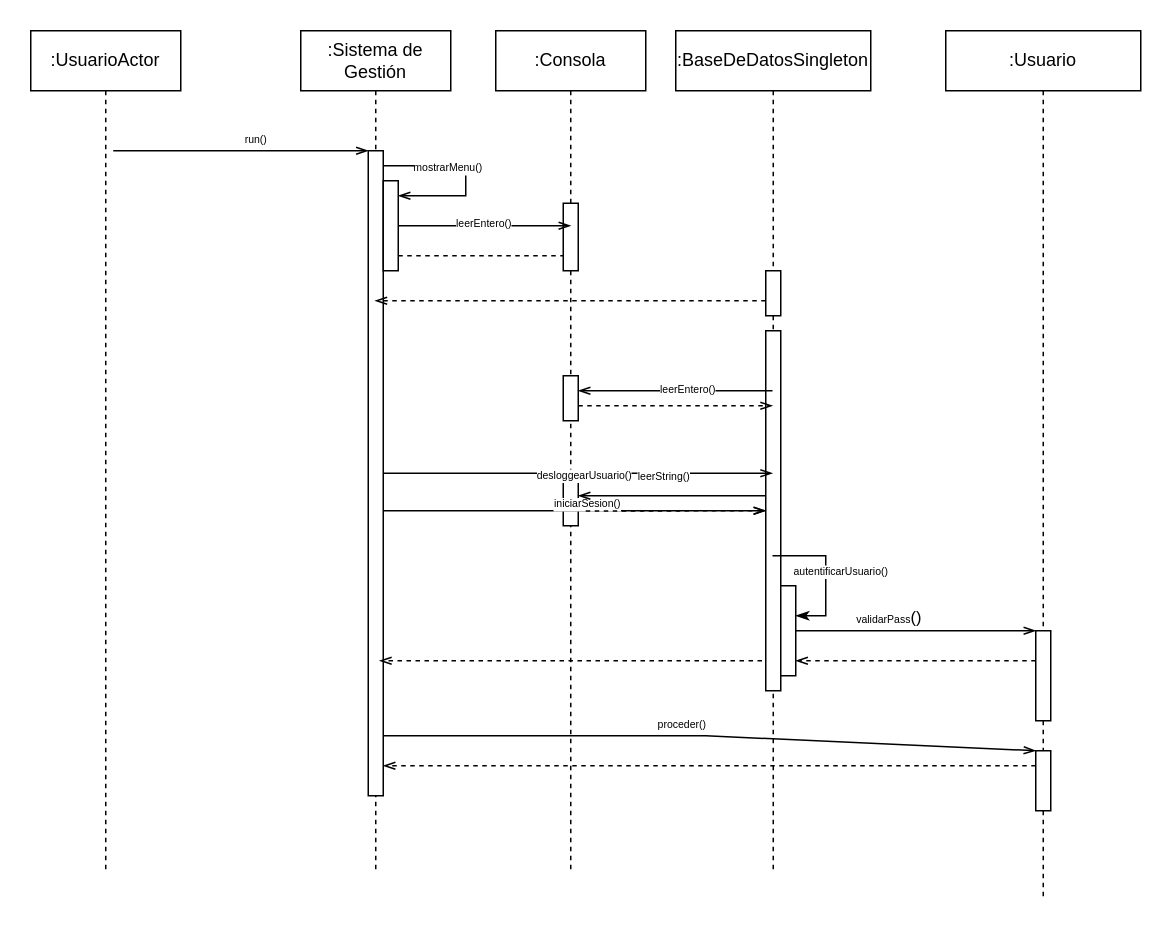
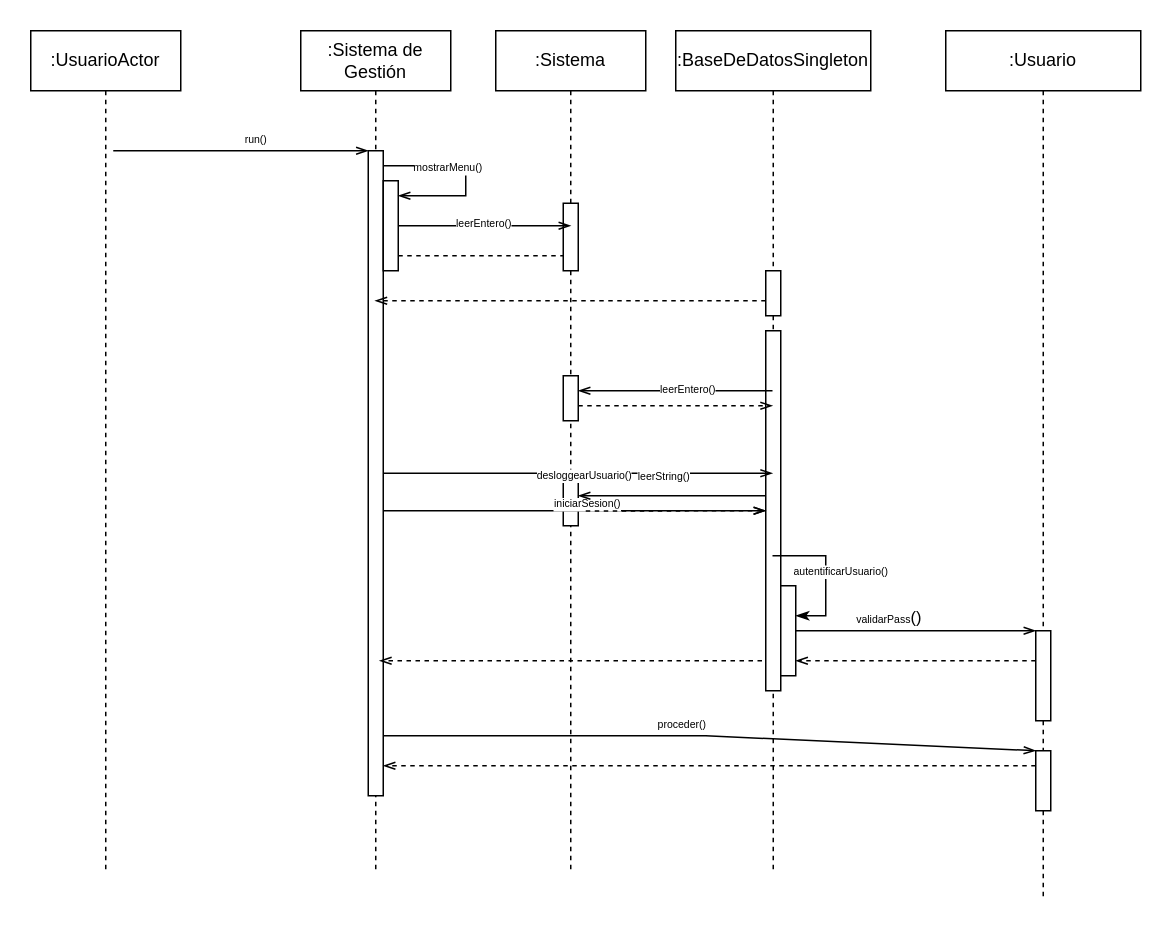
  <mxCell id="0" />
  <mxCell id="1" parent="0" />
  <mxCell id="2" value=":UsuarioActor" style="shape=umlLifeline;perimeter=lifelinePerimeter;whiteSpace=wrap;html=1;container=0;dropTarget=0;collapsible=0;recursiveResize=0;outlineConnect=0;portConstraint=eastwest;newEdgeStyle={&quot;edgeStyle&quot;:&quot;elbowEdgeStyle&quot;,&quot;elbow&quot;:&quot;vertical&quot;,&quot;curved&quot;:0,&quot;rounded&quot;:0};" parent="1" vertex="1"><mxGeometry x="20" y="20" width="100" height="560" as="geometry" /></mxCell>
  <mxCell id="3" value=":Sistema de Gestión" style="shape=umlLifeline;perimeter=lifelinePerimeter;whiteSpace=wrap;html=1;container=0;dropTarget=0;collapsible=0;recursiveResize=0;outlineConnect=0;portConstraint=eastwest;newEdgeStyle={&quot;edgeStyle&quot;:&quot;elbowEdgeStyle&quot;,&quot;elbow&quot;:&quot;vertical&quot;,&quot;curved&quot;:0,&quot;rounded&quot;:0};" parent="1" vertex="1"><mxGeometry x="200" y="20" width="100" height="560" as="geometry" /></mxCell>
  <mxCell id="4" value="" style="html=1;points=[];perimeter=orthogonalPerimeter;outlineConnect=0;targetShapes=umlLifeline;portConstraint=eastwest;newEdgeStyle={&quot;edgeStyle&quot;:&quot;elbowEdgeStyle&quot;,&quot;elbow&quot;:&quot;vertical&quot;,&quot;curved&quot;:0,&quot;rounded&quot;:0};" parent="3" vertex="1"><mxGeometry x="45" y="80" width="10" height="430" as="geometry" /></mxCell>
  <mxCell id="5" value="" style="html=1;points=[];perimeter=orthogonalPerimeter;outlineConnect=0;targetShapes=umlLifeline;portConstraint=eastwest;newEdgeStyle={&quot;edgeStyle&quot;:&quot;elbowEdgeStyle&quot;,&quot;elbow&quot;:&quot;vertical&quot;,&quot;curved&quot;:0,&quot;rounded&quot;:0};" vertex="1" parent="3"><mxGeometry x="55" y="100" width="10" height="60" as="geometry" /></mxCell>
  <mxCell id="6" value="" style="endArrow=openThin;html=1;rounded=0;endFill=0;" edge="1" parent="3" source="4" target="5"><mxGeometry width="50" height="50" relative="1" as="geometry"><mxPoint x="120" y="210" as="sourcePoint" /><mxPoint x="170" y="160" as="targetPoint" /><Array as="points"><mxPoint x="110" y="90" /><mxPoint x="110" y="110" /></Array></mxGeometry></mxCell>
  <mxCell id="7" value="mostrarMenu()" style="edgeLabel;html=1;align=center;verticalAlign=middle;resizable=0;points=[];fontSize=7;" vertex="1" connectable="0" parent="6"><mxGeometry x="-0.303" y="-1" relative="1" as="geometry"><mxPoint as="offset" /></mxGeometry></mxCell>
  <mxCell id="8" value="&lt;font style=&quot;font-size: 7px;&quot;&gt;run()&lt;/font&gt;" style="html=1;verticalAlign=bottom;endArrow=openThin;edgeStyle=elbowEdgeStyle;elbow=vertical;curved=0;rounded=0;endFill=0;" parent="1" target="4" edge="1"><mxGeometry x="0.118" relative="1" as="geometry"><mxPoint x="75" y="100" as="sourcePoint" /><Array as="points"><mxPoint x="160" y="100" /></Array><mxPoint as="offset" /></mxGeometry></mxCell>
- <mxCell id="9" value=":Consola" style="shape=umlLifeline;perimeter=lifelinePerimeter;whiteSpace=wrap;html=1;container=0;dropTarget=0;collapsible=0;recursiveResize=0;outlineConnect=0;portConstraint=eastwest;newEdgeStyle={&quot;edgeStyle&quot;:&quot;elbowEdgeStyle&quot;,&quot;elbow&quot;:&quot;vertical&quot;,&quot;curved&quot;:0,&quot;rounded&quot;:0};" vertex="1" parent="1"><mxGeometry x="330" y="20" width="100" height="560" as="geometry" /></mxCell>
+ <mxCell id="9" value=":Sistema" style="shape=umlLifeline;perimeter=lifelinePerimeter;whiteSpace=wrap;html=1;container=0;dropTarget=0;collapsible=0;recursiveResize=0;outlineConnect=0;portConstraint=eastwest;newEdgeStyle={&quot;edgeStyle&quot;:&quot;elbowEdgeStyle&quot;,&quot;elbow&quot;:&quot;vertical&quot;,&quot;curved&quot;:0,&quot;rounded&quot;:0};" vertex="1" parent="1"><mxGeometry x="330" y="20" width="100" height="560" as="geometry" /></mxCell>
  <mxCell id="10" value="" style="html=1;points=[];perimeter=orthogonalPerimeter;outlineConnect=0;targetShapes=umlLifeline;portConstraint=eastwest;newEdgeStyle={&quot;edgeStyle&quot;:&quot;elbowEdgeStyle&quot;,&quot;elbow&quot;:&quot;vertical&quot;,&quot;curved&quot;:0,&quot;rounded&quot;:0};" vertex="1" parent="9"><mxGeometry x="45" y="115" width="10" height="45" as="geometry" /></mxCell>
  <mxCell id="11" value="" style="html=1;points=[];perimeter=orthogonalPerimeter;outlineConnect=0;targetShapes=umlLifeline;portConstraint=eastwest;newEdgeStyle={&quot;edgeStyle&quot;:&quot;elbowEdgeStyle&quot;,&quot;elbow&quot;:&quot;vertical&quot;,&quot;curved&quot;:0,&quot;rounded&quot;:0};" vertex="1" parent="9"><mxGeometry x="45" y="230" width="10" height="30" as="geometry" /></mxCell>
  <mxCell id="12" value="" style="html=1;points=[];perimeter=orthogonalPerimeter;outlineConnect=0;targetShapes=umlLifeline;portConstraint=eastwest;newEdgeStyle={&quot;edgeStyle&quot;:&quot;elbowEdgeStyle&quot;,&quot;elbow&quot;:&quot;vertical&quot;,&quot;curved&quot;:0,&quot;rounded&quot;:0};" vertex="1" parent="9"><mxGeometry x="45" y="300" width="10" height="30" as="geometry" /></mxCell>
  <mxCell id="13" value=":BaseDeDatosSingleton" style="shape=umlLifeline;perimeter=lifelinePerimeter;whiteSpace=wrap;html=1;container=0;dropTarget=0;collapsible=0;recursiveResize=0;outlineConnect=0;portConstraint=eastwest;newEdgeStyle={&quot;edgeStyle&quot;:&quot;elbowEdgeStyle&quot;,&quot;elbow&quot;:&quot;vertical&quot;,&quot;curved&quot;:0,&quot;rounded&quot;:0};" vertex="1" parent="1"><mxGeometry x="450" y="20" width="130" height="560" as="geometry" /></mxCell>
  <mxCell id="14" value="" style="html=1;points=[];perimeter=orthogonalPerimeter;outlineConnect=0;targetShapes=umlLifeline;portConstraint=eastwest;newEdgeStyle={&quot;edgeStyle&quot;:&quot;elbowEdgeStyle&quot;,&quot;elbow&quot;:&quot;vertical&quot;,&quot;curved&quot;:0,&quot;rounded&quot;:0};" vertex="1" parent="13"><mxGeometry x="60" y="160" width="10" height="30" as="geometry" /></mxCell>
  <mxCell id="15" value="" style="html=1;points=[];perimeter=orthogonalPerimeter;outlineConnect=0;targetShapes=umlLifeline;portConstraint=eastwest;newEdgeStyle={&quot;edgeStyle&quot;:&quot;elbowEdgeStyle&quot;,&quot;elbow&quot;:&quot;vertical&quot;,&quot;curved&quot;:0,&quot;rounded&quot;:0};" vertex="1" parent="13"><mxGeometry x="60" y="200" width="10" height="240" as="geometry" /></mxCell>
  <mxCell id="16" value="" style="html=1;points=[];perimeter=orthogonalPerimeter;outlineConnect=0;targetShapes=umlLifeline;portConstraint=eastwest;newEdgeStyle={&quot;edgeStyle&quot;:&quot;elbowEdgeStyle&quot;,&quot;elbow&quot;:&quot;vertical&quot;,&quot;curved&quot;:0,&quot;rounded&quot;:0};" vertex="1" parent="13"><mxGeometry x="70" y="370" width="10" height="60" as="geometry" /></mxCell>
  <mxCell id="17" value="" style="endArrow=classicThin;html=1;rounded=0;endFill=1;" edge="1" parent="13" source="13" target="16"><mxGeometry width="50" height="50" relative="1" as="geometry"><mxPoint x="-50" y="410" as="sourcePoint" /><mxPoint y="360" as="targetPoint" /><Array as="points"><mxPoint x="80" y="350" /><mxPoint x="100" y="350" /><mxPoint x="100" y="390" /></Array></mxGeometry></mxCell>
  <mxCell id="18" value="autentificarUsuario()" style="edgeLabel;html=1;align=center;verticalAlign=middle;resizable=0;points=[];fontSize=7;" vertex="1" connectable="0" parent="17"><mxGeometry x="-0.455" y="1" relative="1" as="geometry"><mxPoint x="19" y="11" as="offset" /></mxGeometry></mxCell>
  <mxCell id="19" value=":Usuario" style="shape=umlLifeline;perimeter=lifelinePerimeter;whiteSpace=wrap;html=1;container=0;dropTarget=0;collapsible=0;recursiveResize=0;outlineConnect=0;portConstraint=eastwest;newEdgeStyle={&quot;edgeStyle&quot;:&quot;elbowEdgeStyle&quot;,&quot;elbow&quot;:&quot;vertical&quot;,&quot;curved&quot;:0,&quot;rounded&quot;:0};" vertex="1" parent="1"><mxGeometry x="630" y="20" width="130" height="580" as="geometry" /></mxCell>
  <mxCell id="20" value="" style="html=1;points=[];perimeter=orthogonalPerimeter;outlineConnect=0;targetShapes=umlLifeline;portConstraint=eastwest;newEdgeStyle={&quot;edgeStyle&quot;:&quot;elbowEdgeStyle&quot;,&quot;elbow&quot;:&quot;vertical&quot;,&quot;curved&quot;:0,&quot;rounded&quot;:0};" vertex="1" parent="19"><mxGeometry x="60" y="400" width="10" height="60" as="geometry" /></mxCell>
  <mxCell id="21" value="" style="html=1;points=[];perimeter=orthogonalPerimeter;outlineConnect=0;targetShapes=umlLifeline;portConstraint=eastwest;newEdgeStyle={&quot;edgeStyle&quot;:&quot;elbowEdgeStyle&quot;,&quot;elbow&quot;:&quot;vertical&quot;,&quot;curved&quot;:0,&quot;rounded&quot;:0};" vertex="1" parent="19"><mxGeometry x="60" y="480" width="10" height="40" as="geometry" /></mxCell>
  <mxCell id="22" style="edgeStyle=elbowEdgeStyle;rounded=0;orthogonalLoop=1;jettySize=auto;html=1;elbow=vertical;curved=0;endArrow=openThin;endFill=0;entryX=0.5;entryY=0.333;entryDx=0;entryDy=0;entryPerimeter=0;" edge="1" parent="1" source="5" target="10"><mxGeometry relative="1" as="geometry"><mxPoint x="370" y="150" as="targetPoint" /></mxGeometry></mxCell>
  <mxCell id="23" value="leerEntero()" style="edgeLabel;html=1;align=center;verticalAlign=middle;resizable=0;points=[];fontSize=7;" vertex="1" connectable="0" parent="22"><mxGeometry x="-0.025" y="2" relative="1" as="geometry"><mxPoint as="offset" /></mxGeometry></mxCell>
  <mxCell id="24" value="" style="endArrow=none;dashed=1;html=1;rounded=0;" edge="1" parent="1" source="5" target="10"><mxGeometry width="50" height="50" relative="1" as="geometry"><mxPoint x="320" y="230" as="sourcePoint" /><mxPoint x="370" y="180" as="targetPoint" /><Array as="points"><mxPoint x="320" y="170" /></Array></mxGeometry></mxCell>
  <mxCell id="25" style="edgeStyle=elbowEdgeStyle;rounded=0;orthogonalLoop=1;jettySize=auto;html=1;elbow=vertical;curved=0;endArrow=openThin;endFill=0;" edge="1" parent="1" source="4" target="13"><mxGeometry relative="1" as="geometry" /></mxCell>
  <mxCell id="26" value="desloggearUsuario()" style="edgeLabel;html=1;align=center;verticalAlign=middle;resizable=0;points=[];fontSize=7;" vertex="1" connectable="0" parent="25"><mxGeometry x="0.027" y="-1" relative="1" as="geometry"><mxPoint as="offset" /></mxGeometry></mxCell>
  <mxCell id="27" value="" style="endArrow=openThin;html=1;rounded=0;dashed=1;endFill=0;" edge="1" parent="1" source="14" target="3"><mxGeometry width="50" height="50" relative="1" as="geometry"><mxPoint x="320" y="230" as="sourcePoint" /><mxPoint x="370" y="180" as="targetPoint" /><Array as="points"><mxPoint x="380" y="200" /></Array></mxGeometry></mxCell>
  <mxCell id="28" style="edgeStyle=elbowEdgeStyle;rounded=0;orthogonalLoop=1;jettySize=auto;html=1;elbow=vertical;curved=0;endArrow=openThin;endFill=0;" edge="1" parent="1" source="4" target="15"><mxGeometry relative="1" as="geometry" /></mxCell>
  <mxCell id="29" value="iniciarSesion()" style="edgeLabel;html=1;align=center;verticalAlign=middle;resizable=0;points=[];fontSize=7;" vertex="1" connectable="0" parent="28"><mxGeometry x="0.139" relative="1" as="geometry"><mxPoint x="-10" y="-5" as="offset" /></mxGeometry></mxCell>
  <mxCell id="30" value="" style="endArrow=openThin;html=1;rounded=0;endFill=0;" edge="1" parent="1" source="13" target="11"><mxGeometry width="50" height="50" relative="1" as="geometry"><mxPoint x="350" y="310" as="sourcePoint" /><mxPoint x="400" y="260" as="targetPoint" /><Array as="points"><mxPoint x="450" y="260" /></Array></mxGeometry></mxCell>
  <mxCell id="31" value="leerEntero()" style="edgeLabel;html=1;align=center;verticalAlign=middle;resizable=0;points=[];fontSize=7;" vertex="1" connectable="0" parent="30"><mxGeometry x="-0.117" y="-1" relative="1" as="geometry"><mxPoint as="offset" /></mxGeometry></mxCell>
  <mxCell id="32" style="edgeStyle=elbowEdgeStyle;rounded=0;orthogonalLoop=1;jettySize=auto;html=1;elbow=vertical;curved=0;dashed=1;endArrow=openThin;endFill=0;" edge="1" parent="1"><mxGeometry relative="1" as="geometry"><mxPoint x="385" y="269.998" as="sourcePoint" /><mxPoint x="514.5" y="269.998" as="targetPoint" /></mxGeometry></mxCell>
  <mxCell id="33" style="edgeStyle=elbowEdgeStyle;rounded=0;orthogonalLoop=1;jettySize=auto;html=1;elbow=vertical;curved=0;endArrow=openThin;endFill=0;" edge="1" parent="1" source="15" target="12"><mxGeometry relative="1" as="geometry"><Array as="points"><mxPoint x="440" y="330" /></Array></mxGeometry></mxCell>
  <mxCell id="34" value="&lt;font style=&quot;font-size: 7px;&quot;&gt;leerString()&lt;/font&gt;" style="edgeLabel;html=1;align=center;verticalAlign=middle;resizable=0;points=[];" vertex="1" connectable="0" parent="33"><mxGeometry x="0.103" y="-1" relative="1" as="geometry"><mxPoint y="-14" as="offset" /></mxGeometry></mxCell>
  <mxCell id="35" style="edgeStyle=elbowEdgeStyle;rounded=0;orthogonalLoop=1;jettySize=auto;html=1;elbow=vertical;curved=0;endArrow=openThin;endFill=0;dashed=1;" edge="1" parent="1"><mxGeometry relative="1" as="geometry"><mxPoint x="390" y="340.188" as="sourcePoint" /><mxPoint x="510" y="340.19" as="targetPoint" /></mxGeometry></mxCell>
  <mxCell id="36" style="edgeStyle=elbowEdgeStyle;rounded=0;orthogonalLoop=1;jettySize=auto;html=1;elbow=vertical;curved=0;endArrow=openThin;endFill=0;" edge="1" parent="1"><mxGeometry relative="1" as="geometry"><mxPoint x="530" y="419.997" as="sourcePoint" /><mxPoint x="690" y="419.997" as="targetPoint" /></mxGeometry></mxCell>
  <mxCell id="37" value="&lt;font style=&quot;font-size: 7px;&quot;&gt;validarPass&lt;/font&gt;()" style="edgeLabel;html=1;align=center;verticalAlign=middle;resizable=0;points=[];" vertex="1" connectable="0" parent="36"><mxGeometry x="-0.223" y="2" relative="1" as="geometry"><mxPoint y="-8" as="offset" /></mxGeometry></mxCell>
  <mxCell id="38" style="edgeStyle=elbowEdgeStyle;rounded=0;orthogonalLoop=1;jettySize=auto;html=1;elbow=vertical;curved=0;dashed=1;endArrow=openThin;endFill=0;" edge="1" parent="1"><mxGeometry relative="1" as="geometry"><mxPoint x="690" y="439.997" as="sourcePoint" /><mxPoint x="530" y="439.997" as="targetPoint" /></mxGeometry></mxCell>
  <mxCell id="39" value="" style="endArrow=openThin;html=1;rounded=0;endFill=0;dashed=1;" edge="1" parent="1"><mxGeometry width="50" height="50" relative="1" as="geometry"><mxPoint x="507.5" y="440" as="sourcePoint" /><mxPoint x="252.5" y="440" as="targetPoint" /></mxGeometry></mxCell>
  <mxCell id="40" value="" style="endArrow=openThin;html=1;rounded=0;endFill=0;" edge="1" parent="1" source="4" target="21"><mxGeometry width="50" height="50" relative="1" as="geometry"><mxPoint x="270" y="490" as="sourcePoint" /><mxPoint x="340" y="420" as="targetPoint" /><Array as="points"><mxPoint x="470" y="490" /></Array></mxGeometry></mxCell>
  <mxCell id="41" value="&lt;font style=&quot;font-size: 7px;&quot;&gt;proceder()&lt;/font&gt;" style="edgeLabel;html=1;align=center;verticalAlign=middle;resizable=0;points=[];" vertex="1" connectable="0" parent="40"><mxGeometry x="-0.073" y="1" relative="1" as="geometry"><mxPoint x="-4" y="-9" as="offset" /></mxGeometry></mxCell>
  <mxCell id="42" style="edgeStyle=elbowEdgeStyle;rounded=0;orthogonalLoop=1;jettySize=auto;html=1;elbow=vertical;curved=0;dashed=1;endArrow=openThin;endFill=0;" edge="1" parent="1" source="21" target="4"><mxGeometry relative="1" as="geometry"><Array as="points"><mxPoint x="470" y="510" /></Array></mxGeometry></mxCell>
